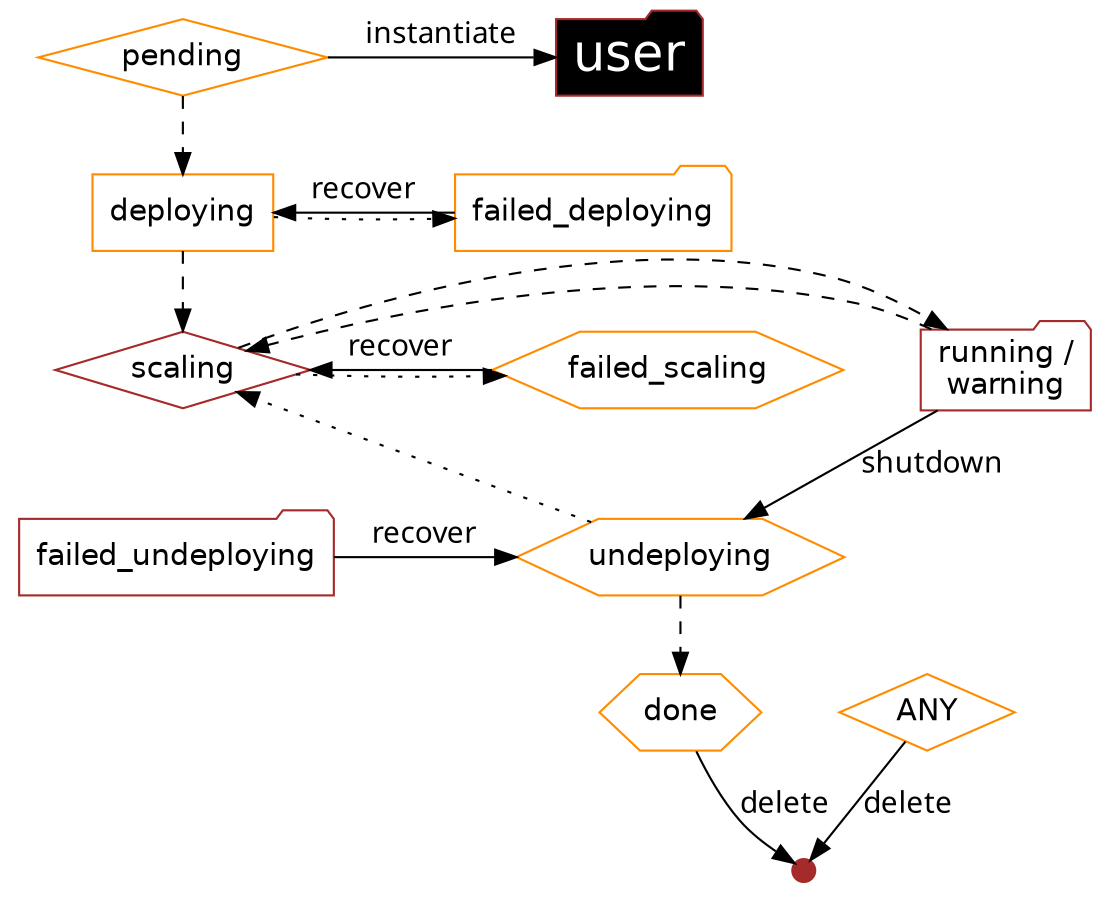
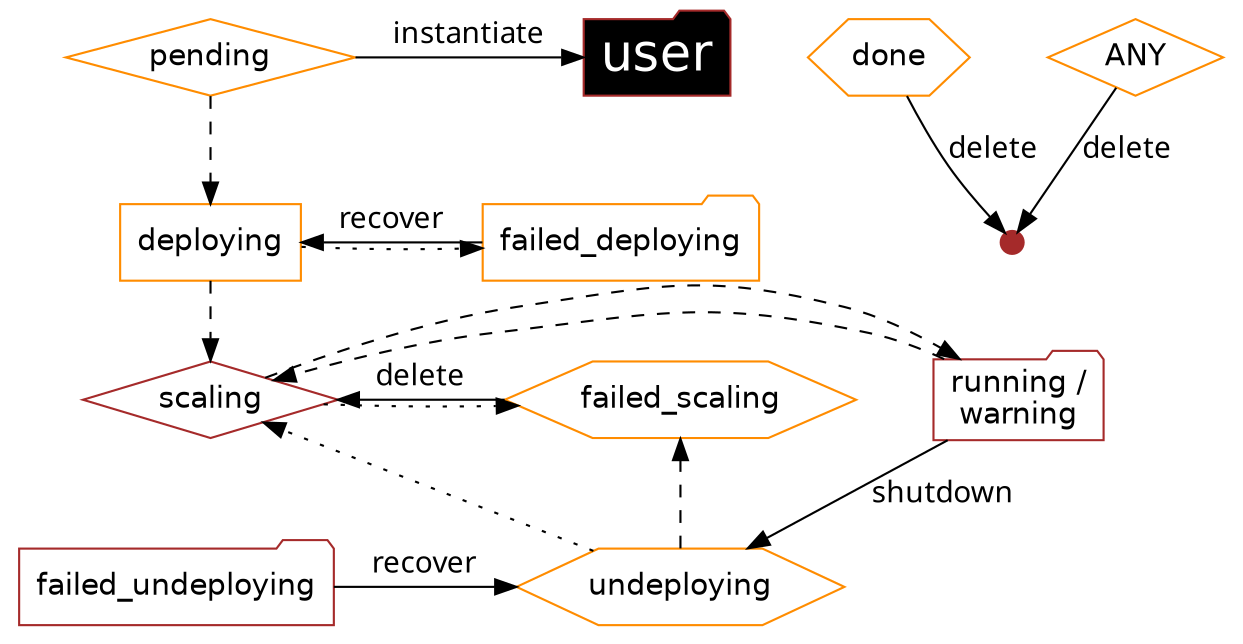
  digraph {
    nodesep=0.5
    node [color=darkorange fontname=Helvetica shape=folder]
    edge [fontname=Menlo]
    user [color=brown fillcolor=black fontcolor=white fontsize=24.0 style=filled]
    pending [shape=diamond]
    deploying [shape=box]
    failed_deploying
    n5 [color=brown label="running /\nwarning"]
    scaling [color=brown shape=diamond]
    failed_scaling [shape=hexagon]
    undeploying [shape=hexagon]
    failed_undeploying [color=brown]
    done [shape=hexagon]
    ANY [shape=diamond]
    end [color=brown height=0.15 shape=point width=0.15]
    subgraph sub_1 {
      rank=min
      user
      pending
    }
    subgraph sub_2 {
      color=white
      rank=same
      deploying
      failed_deploying
    }
    subgraph sub_3 {
      color=white
      rank=same
      n5
      scaling
      failed_scaling
    }
    subgraph sub_4 {
      color=white
      rank=same
      undeploying
      failed_undeploying
    }
    pending -> user [label=instantiate]
    pending -> deploying [style=dashed]
    deploying -> failed_deploying [style=dotted]
    deploying -> scaling [style=dashed]
    failed_deploying -> deploying [label=recover]
    n5 -> scaling [style=dashed]
    n5 -> undeploying [label=shutdown]
    scaling -> n5 [style=dashed]
    scaling -> failed_scaling [style=dotted]
-   failed_scaling -> scaling [label=recover]
+   failed_scaling -> scaling [label=delete]
    undeploying -> scaling [style=dotted]
-   undeploying -> done [style=dashed]
+   undeploying -> failed_scaling [style=dashed]
    failed_undeploying -> undeploying [label=recover]
    done -> end [label=delete]
    ANY -> end [label=delete]
  }
